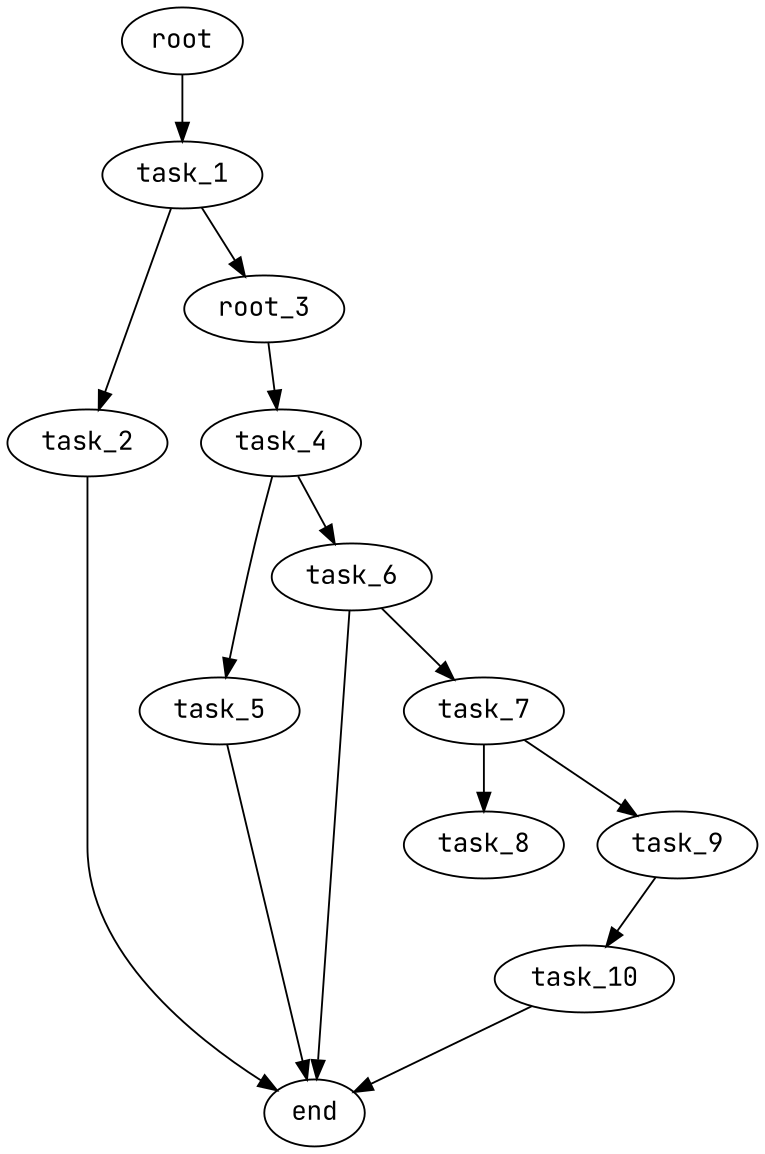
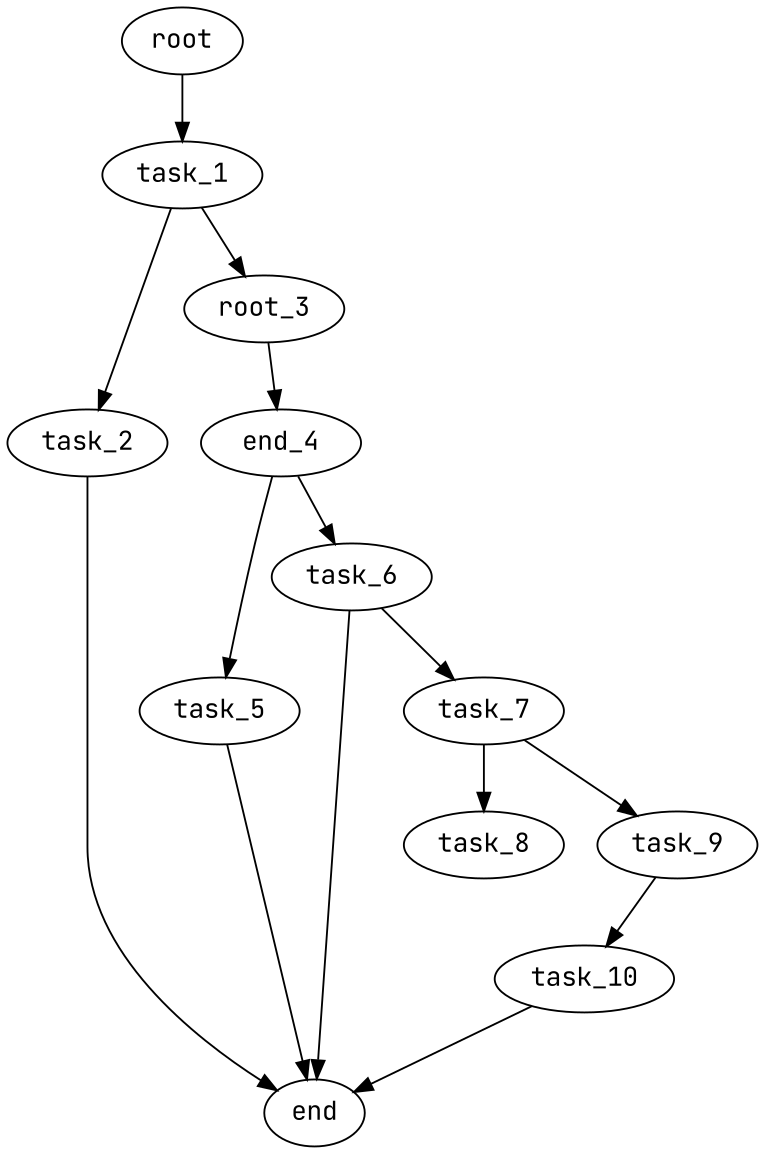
  digraph {
    fontname="JetBrains Mono"
    node [fontname="JetBrains Mono"]
    edge [fontname="JetBrains Mono"]
    root
    task_1
    task_2
    n4 [label=root_3]
    end
-   task_4
+   task_4 [label=end_4]
    task_5
    task_6
    task_7
    task_8
    task_9
    task_10
    root -> task_1
    task_1 -> task_2
    task_1 -> n4
    task_2 -> end
    n4 -> task_4
    task_4 -> task_5
    task_4 -> task_6
    task_5 -> end
    task_6 -> end
    task_6 -> task_7
    task_7 -> task_8
    task_7 -> task_9
    task_9 -> task_10
    task_10 -> end
  }
